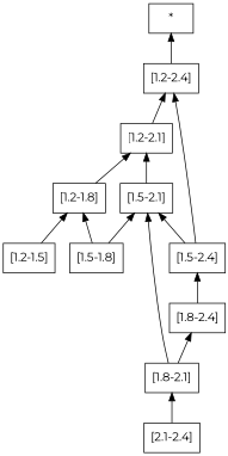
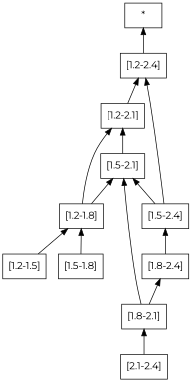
  digraph {
    fontname=Montserrat
    rankdir=BT
    node [fontname=Montserrat shape=record]
    edge [fontname=Montserrat]
    n1 [label="{[1.2-1.5]}"]
    n2 [label="{[1.2-1.8]}"]
    n3 [label="{[1.5-1.8]}"]
    n4 [label="{[1.5-2.1]}"]
    n5 [label="{[1.8-2.1]}"]
    n6 [label="{[1.8-2.4]}"]
    n7 [label="{[2.1-2.4]}"]
    n8 [label="{[1.2-2.1]}"]
    n9 [label="{[1.5-2.4]}"]
    n10 [label="{[1.2-2.4]}"]
    n11 [label="{*}"]
    subgraph sub_1 {
      n1
      n2
      n3
      n4
      n5
      n6
      n7
      n8
      n9
      n10
      n11
    }
    n1 -> n2
    n2 -> n8
    n3 -> n2
-   n3 -> n4
+   n2 -> n4
    n4 -> n8
    n5 -> n4
    n5 -> n6
    n6 -> n9
    n7 -> n5
    n8 -> n10
    n9 -> n4
    n9 -> n10
    n10 -> n11
  }
